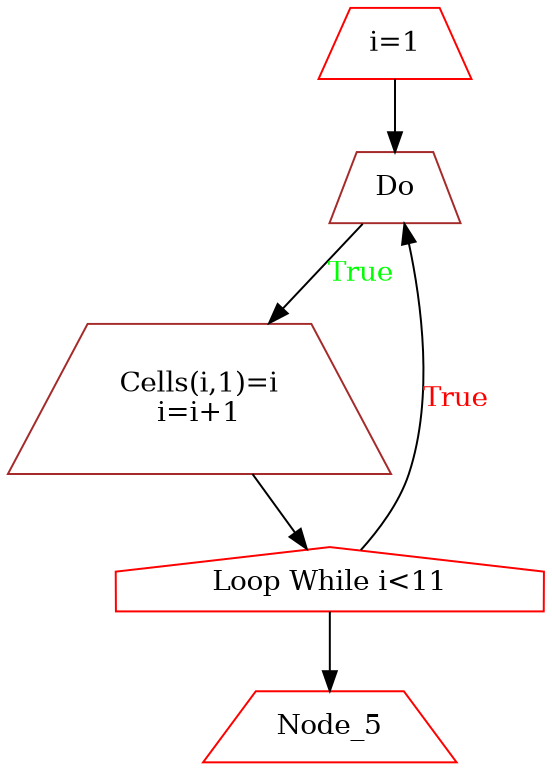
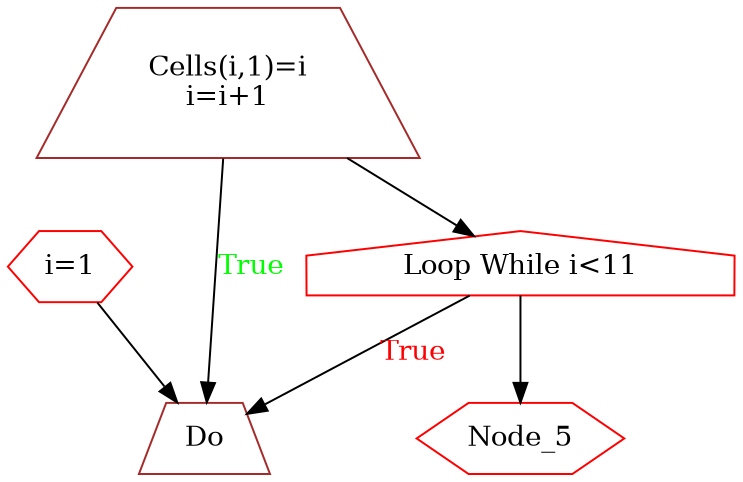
  digraph {
    node [color=red shape=hexagon]
-   n1 [label="i=1" shape=trapezium]
+   n1 [label="i=1"]
    n2 [color=brown label=Do shape=trapezium]
    n3 [color=brown label="Cells(i,1)=i\ni=i+1" shape=trapezium]
    n4 [label="Loop While i<11" shape=house]
-   Node_5 [shape=trapezium]
+   Node_5
    n1 -> n2
-   n2 -> n3 [fontcolor=GREEN label=True]
+   n3 -> n2 [fontcolor=GREEN label=True]
    n3 -> n4
    n4 -> n2 [fontcolor=RED label=True]
    n4 -> Node_5
  }
